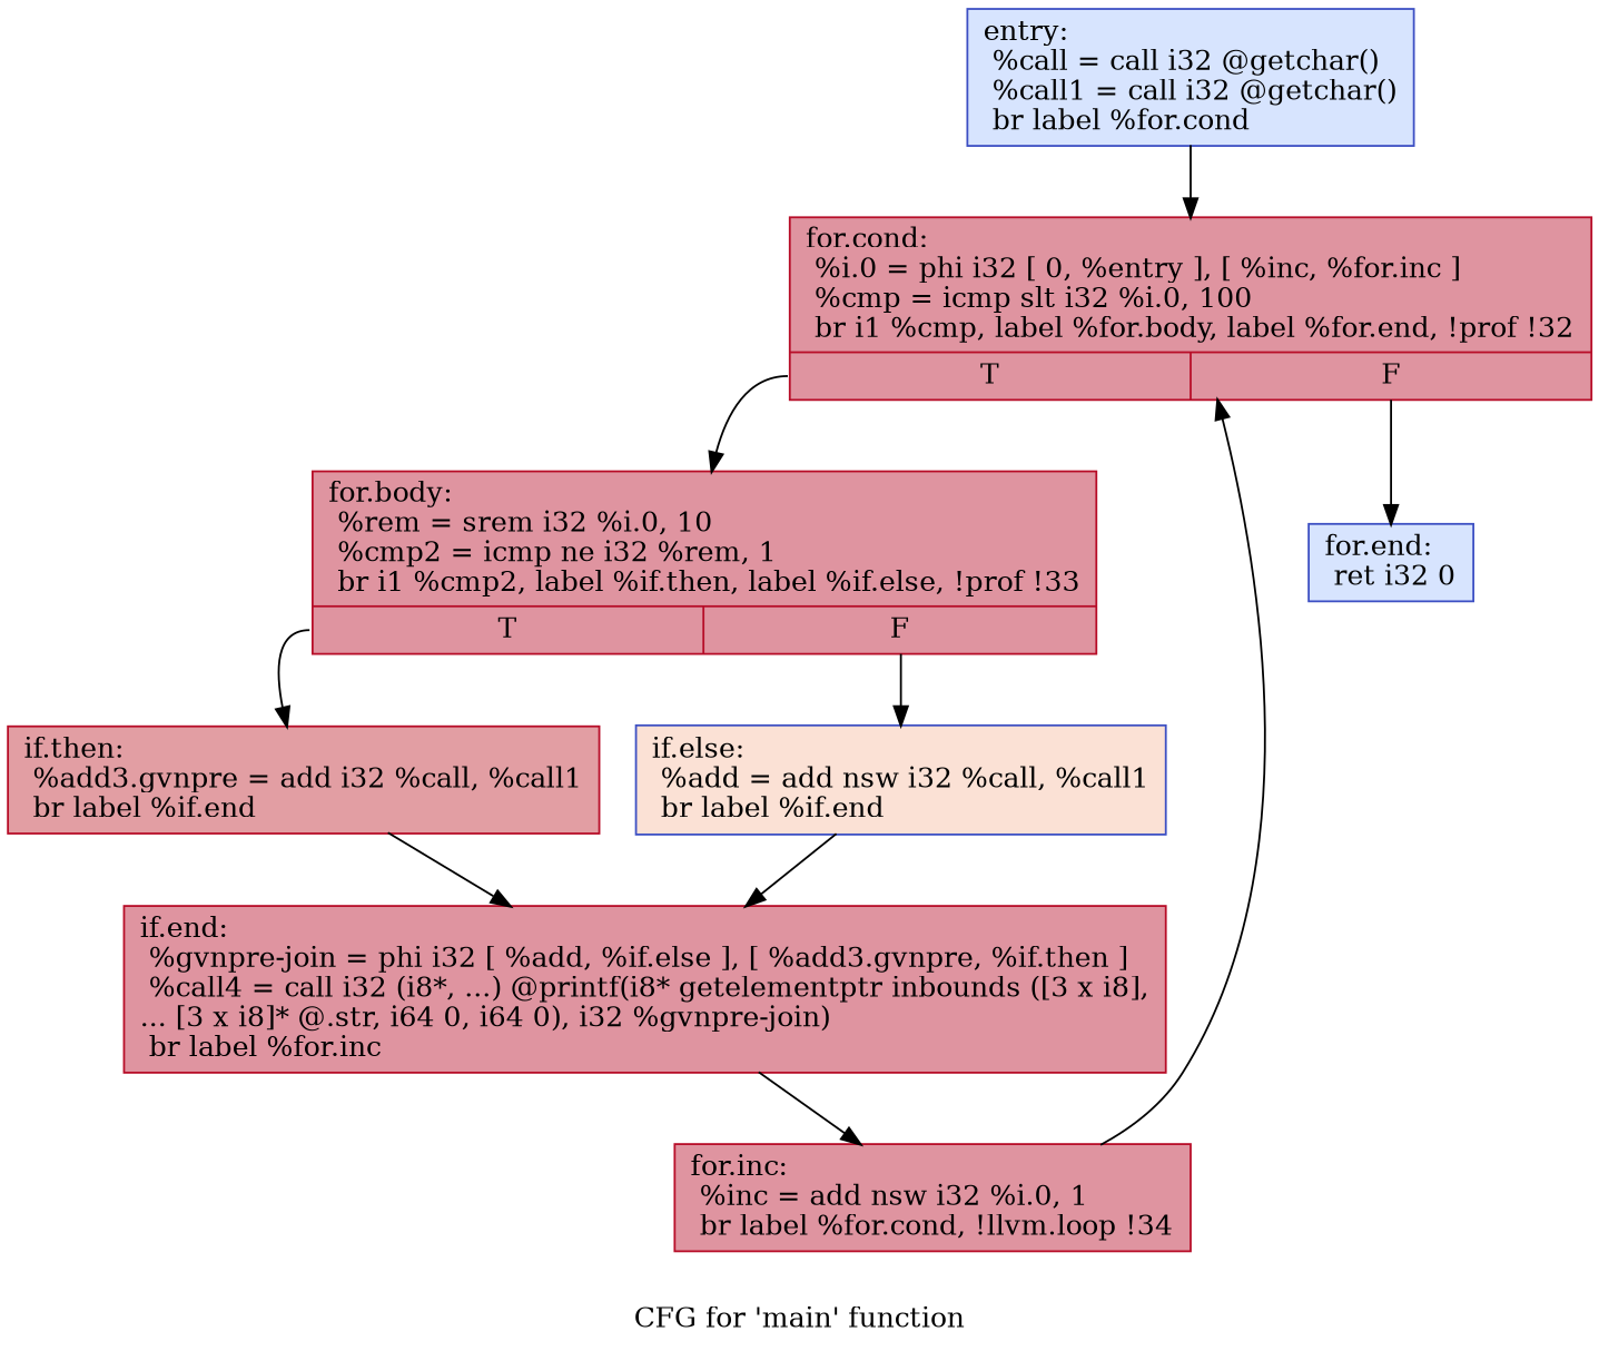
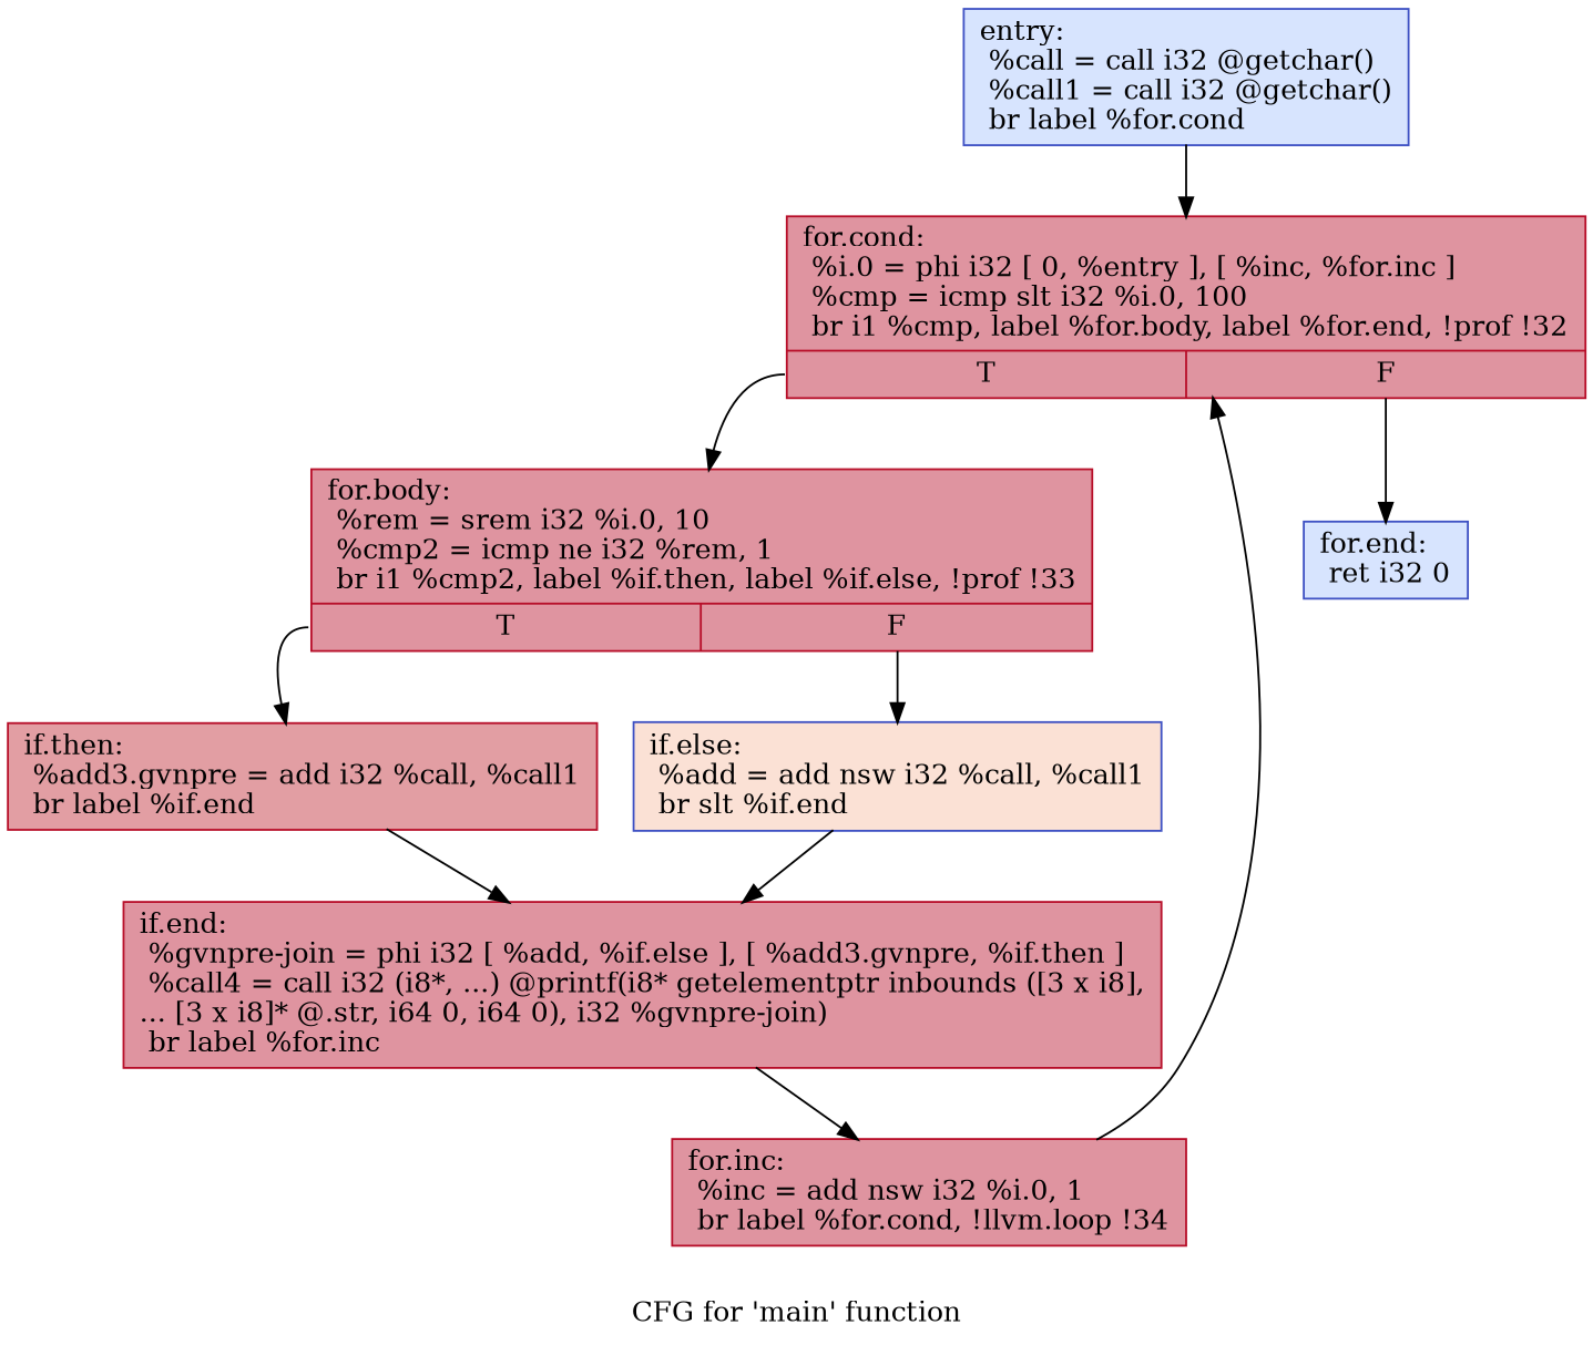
  digraph {
    label="CFG for 'main' function"
    node [color="#b70d28ff" fillcolor="#b70d2870" shape=record style=filled]
    n1 [color="#3d50c3ff" fillcolor="#a5c3fe70" label="{entry:\l  %call = call i32 @getchar()\l  %call1 = call i32 @getchar()\l  br label %for.cond\l}"]
    n2 [label="{for.cond:                                         \l  %i.0 = phi i32 [ 0, %entry ], [ %inc, %for.inc ]\l  %cmp = icmp slt i32 %i.0, 100\l  br i1 %cmp, label %for.body, label %for.end, !prof !32\l|{<s0>T|<s1>F}}"]
    n3 [label="{for.body:                                         \l  %rem = srem i32 %i.0, 10\l  %cmp2 = icmp ne i32 %rem, 1\l  br i1 %cmp2, label %if.then, label %if.else, !prof !33\l|{<s0>T|<s1>F}}"]
    n4 [color="#3d50c3ff" fillcolor="#a5c3fe70" label="{for.end:                                          \l  ret i32 0\l}"]
    n5 [fillcolor="#be242e70" label="{if.then:                                          \l  %add3.gvnpre = add i32 %call, %call1\l  br label %if.end\l}"]
-   n6 [color="#3d50c3ff" fillcolor="#f7bca170" label="{if.else:                                          \l  %add = add nsw i32 %call, %call1\l  br label %if.end\l}"]
+   n6 [color="#3d50c3ff" fillcolor="#f7bca170" label="{if.else:                                          \l  %add = add nsw i32 %call, %call1\l  br slt %if.end\l}"]
    n7 [label="{if.end:                                           \l  %gvnpre-join = phi i32 [ %add, %if.else ], [ %add3.gvnpre, %if.then ]\l  %call4 = call i32 (i8*, ...) @printf(i8* getelementptr inbounds ([3 x i8],\l... [3 x i8]* @.str, i64 0, i64 0), i32 %gvnpre-join)\l  br label %for.inc\l}"]
    n8 [label="{for.inc:                                          \l  %inc = add nsw i32 %i.0, 1\l  br label %for.cond, !llvm.loop !34\l}"]
    n1 -> n2
    n2 -> n3 [tailport=s0]
    n2 -> n4 [tailport=s1]
    n3 -> n5 [tailport=s0]
    n3 -> n6 [tailport=s1]
    n5 -> n7
    n6 -> n7
    n7 -> n8
    n8 -> n2
  }
